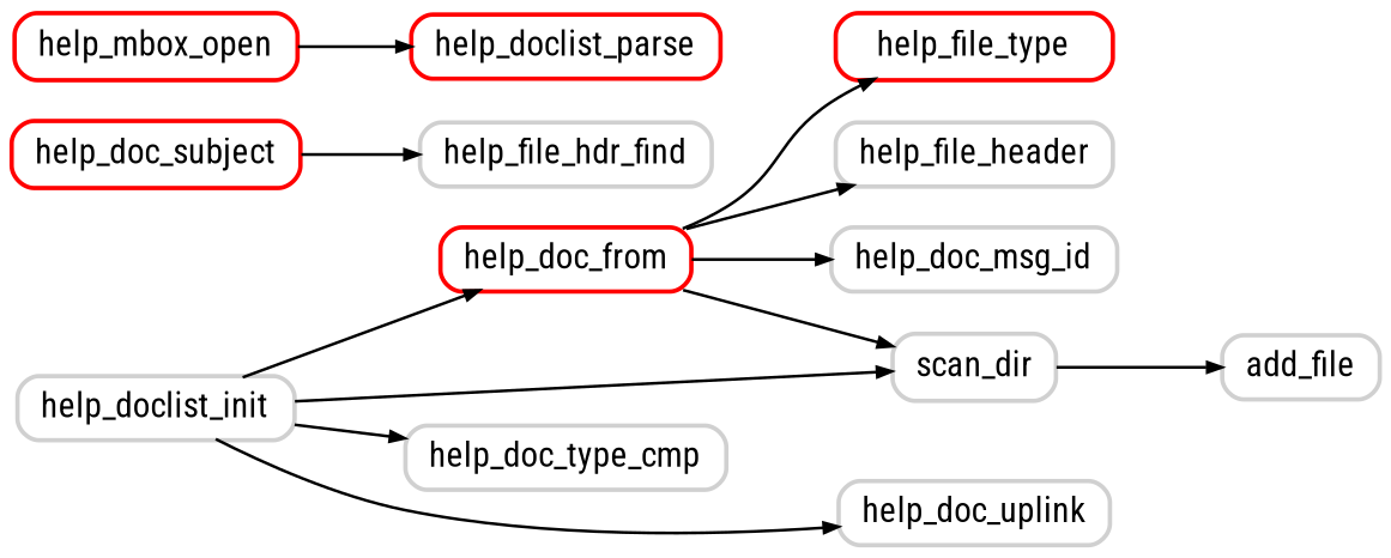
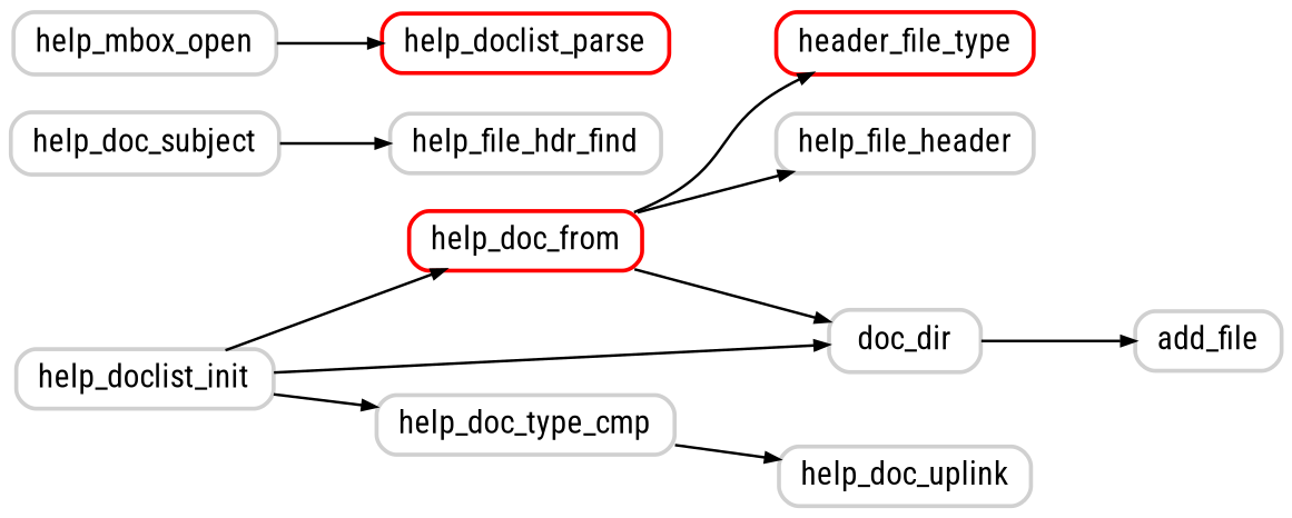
  digraph {
    compound=true
    fontname="Roboto Condensed"
    nodesep=0.2
    rankdir=LR
    ranksep=0.5
    node [color="#d0d0d0" fillcolor="#ffffff" fontname="Roboto Condensed" fontsize=12 penwidth=1.5 shape=Mrecord style=filled]
    edge [arrowsize=0.5 fontname="Roboto Condensed" penwidth=1.0]
-   help_file_type [color="#ff0000" height=0.2]
+   help_file_type [color="#ff0000" height=0.2 label=header_file_type]
    help_doc_from [color="#ff0000" height=0.2]
    help_file_header [height=0.2]
-   help_doc_msg_id [height=0.2]
-   scan_dir [height=0.2]
-   help_doc_subject [color="#ff0000" height=0.2]
+   scan_dir [height=0.2 label=doc_dir]
+   help_doc_subject [height=0.2]
    help_file_hdr_find [height=0.2]
    help_doclist_init [height=0.2]
    help_doc_type_cmp [height=0.2]
    help_doc_uplink [height=0.2]
    add_file [height=0.2]
    help_doclist_parse [color="#ff0000" height=0.2]
-   help_mbox_open [color="#ff0000" height=0.2]
+   help_mbox_open [height=0.2]
    help_doc_from -> help_file_type
    help_doc_from -> help_file_header
-   help_doc_from -> help_doc_msg_id
    help_doc_from -> scan_dir
    scan_dir -> add_file
    help_doc_subject -> help_file_hdr_find
    help_doclist_init -> help_doc_from
    help_doclist_init -> scan_dir
    help_doclist_init -> help_doc_type_cmp
-   help_doclist_init -> help_doc_uplink
+   help_doc_type_cmp -> help_doc_uplink
    help_mbox_open -> help_doclist_parse
  }
